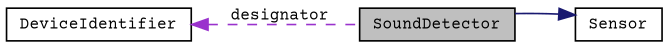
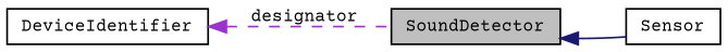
  digraph {
    fontname="Courier Prime"
    rankdir=LR
    node [color=black fillcolor=white fontname="Courier Prime" fontsize=10 shape=record style=filled]
    edge [dir=back fontname="Courier Prime" fontsize=10 labelfontname=Helvetica labelfontsize=10]
    n1 [fillcolor=grey75 fontcolor=black height=0.2 label=SoundDetector width=0.4]
    n2 [height=0.2 label=Sensor width=0.4]
    n3 [height=0.2 label=DeviceIdentifier width=0.4]
-   n2 -> n1 [color=midnightblue style=solid]
+   n1 -> n2 [color=midnightblue style=solid]
    n3 -> n1 [color=darkorchid3 label=" designator" style=dashed]
  }
